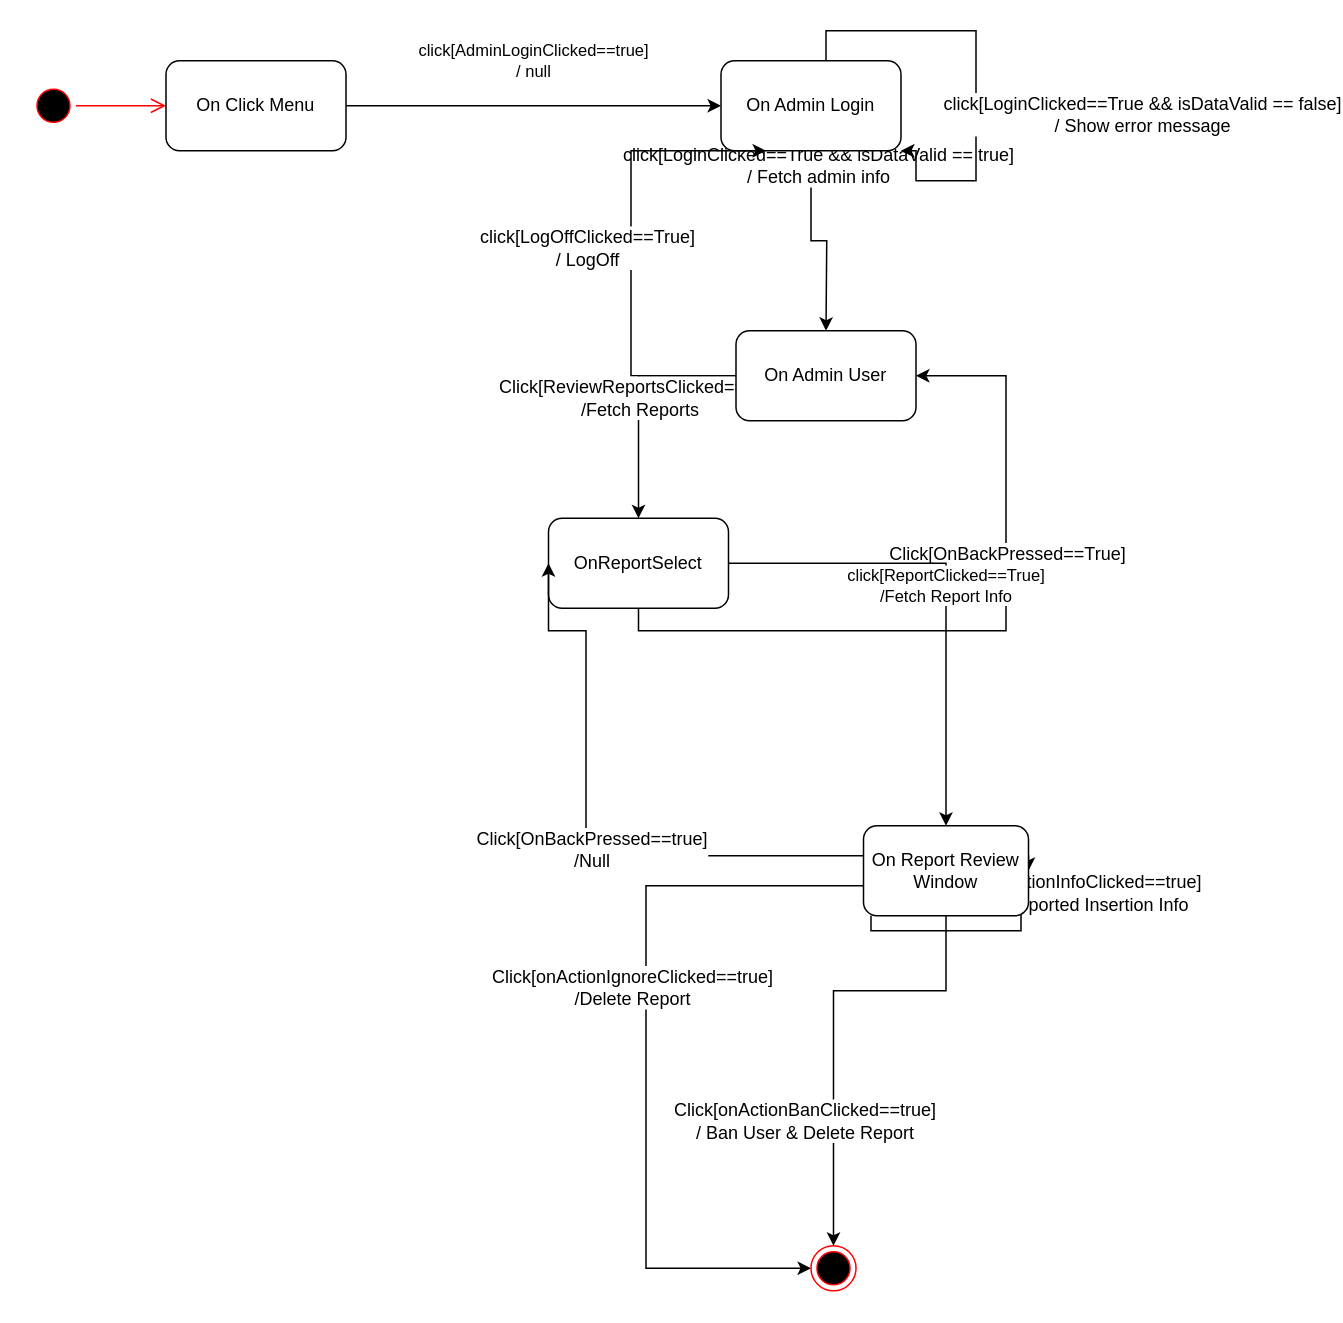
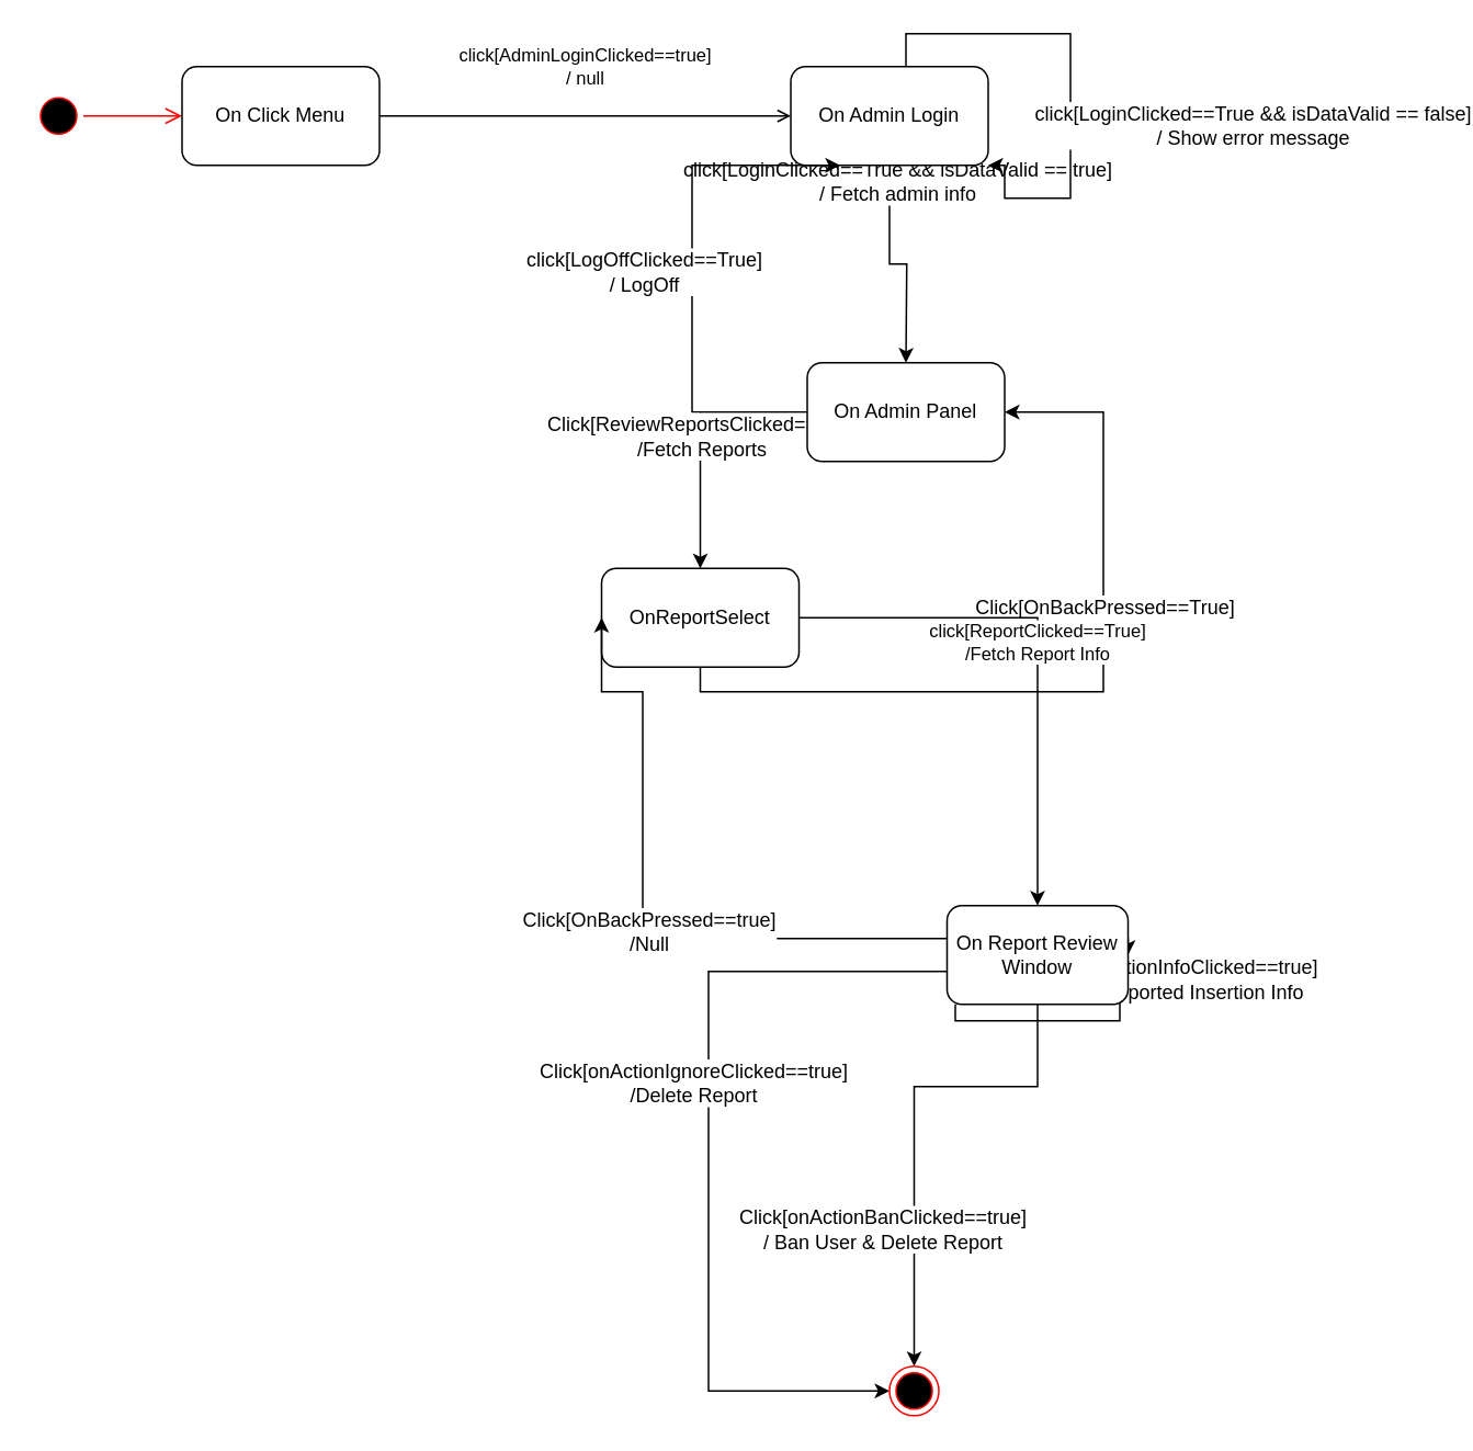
  <mxCell id="0" />
  <mxCell id="1" parent="0" />
  <mxCell id="2" value="" style="ellipse;html=1;shape=startState;fillColor=#000000;strokeColor=#ff0000;" vertex="1" parent="1"><mxGeometry x="20" y="55" width="30" height="30" as="geometry" /></mxCell>
  <mxCell id="3" value="" style="edgeStyle=orthogonalEdgeStyle;html=1;verticalAlign=bottom;endArrow=open;endSize=8;strokeColor=#ff0000;entryX=0;entryY=0.5;entryDx=0;entryDy=0;" edge="1" source="2" parent="1" target="5"><mxGeometry relative="1" as="geometry"><mxPoint x="140" y="70" as="targetPoint" /></mxGeometry></mxCell>
- <mxCell id="4" value="click[AdminLoginClicked==true]&lt;br&gt;/ null" style="edgeStyle=orthogonalEdgeStyle;rounded=0;orthogonalLoop=1;jettySize=auto;html=1;entryX=0;entryY=0.5;entryDx=0;entryDy=0;" edge="1" parent="1" source="5" target="7"><mxGeometry y="30" relative="1" as="geometry"><mxPoint as="offset" /></mxGeometry></mxCell>
+ <mxCell id="4" value="click[AdminLoginClicked==true]&lt;br&gt;/ null" style="edgeStyle=orthogonalEdgeStyle;rounded=0;orthogonalLoop=1;jettySize=auto;html=1;entryX=0;entryY=0.5;entryDx=0;entryDy=0;endArrow=open;" edge="1" parent="1" source="5" target="7"><mxGeometry y="30" relative="1" as="geometry"><mxPoint as="offset" /></mxGeometry></mxCell>
  <mxCell id="5" value="On Click Menu" style="rounded=1;whiteSpace=wrap;html=1;" vertex="1" parent="1"><mxGeometry x="110" y="40" width="120" height="60" as="geometry" /></mxCell>
  <mxCell id="6" value="&lt;span style=&quot;font-size: 12px&quot;&gt;click[LoginClicked==True &amp;amp;&amp;amp; isDataValid == true]&lt;/span&gt;&lt;br style=&quot;font-size: 12px&quot;&gt;&lt;span style=&quot;font-size: 12px&quot;&gt;/ Fetch admin info&lt;/span&gt;" style="edgeStyle=orthogonalEdgeStyle;rounded=0;orthogonalLoop=1;jettySize=auto;html=1;entryX=0.5;entryY=0;entryDx=0;entryDy=0;" edge="1" parent="1" source="7"><mxGeometry y="50" relative="1" as="geometry"><mxPoint x="550" y="220" as="targetPoint" /><mxPoint as="offset" /></mxGeometry></mxCell>
  <mxCell id="7" value="On Admin Login" style="rounded=1;whiteSpace=wrap;html=1;" vertex="1" parent="1"><mxGeometry x="480" y="40" width="120" height="60" as="geometry" /></mxCell>
  <mxCell id="8" style="edgeStyle=orthogonalEdgeStyle;rounded=0;orthogonalLoop=1;jettySize=auto;html=1;entryX=1;entryY=1;entryDx=0;entryDy=0;" edge="1" parent="1" source="7" target="7"><mxGeometry relative="1" as="geometry"><Array as="points"><mxPoint x="550" y="20" /><mxPoint x="650" y="20" /><mxPoint x="650" y="120" /><mxPoint x="610" y="120" /></Array></mxGeometry></mxCell>
  <mxCell id="9" value="click[LoginClicked==True &amp;amp;&amp;amp; isDataValid == false]&lt;br&gt;/ Show error message" style="text;html=1;align=center;verticalAlign=middle;resizable=0;points=[];;labelBackgroundColor=#ffffff;" vertex="1" connectable="0" parent="8"><mxGeometry x="0.021" y="-3" relative="1" as="geometry"><mxPoint x="113" y="27" as="offset" /></mxGeometry></mxCell>
  <mxCell id="10" style="edgeStyle=orthogonalEdgeStyle;rounded=0;orthogonalLoop=1;jettySize=auto;html=1;entryX=0.25;entryY=1;entryDx=0;entryDy=0;" edge="1" parent="1" source="14" target="7"><mxGeometry relative="1" as="geometry"><Array as="points"><mxPoint x="420" y="250" /><mxPoint x="420" y="100" /></Array></mxGeometry></mxCell>
  <mxCell id="11" value="click[LogOffClicked==True]&lt;br&gt;/ LogOff" style="text;html=1;align=center;verticalAlign=middle;resizable=0;points=[];;labelBackgroundColor=#ffffff;" vertex="1" connectable="0" parent="10"><mxGeometry x="-0.231" y="-3" relative="1" as="geometry"><mxPoint x="-33" y="-37" as="offset" /></mxGeometry></mxCell>
  <mxCell id="12" style="edgeStyle=orthogonalEdgeStyle;rounded=0;orthogonalLoop=1;jettySize=auto;html=1;entryX=0.5;entryY=0;entryDx=0;entryDy=0;" edge="1" parent="1" source="14" target="18"><mxGeometry relative="1" as="geometry" /></mxCell>
  <mxCell id="13" value="Click[ReviewReportsClicked==true]&lt;br&gt;/Fetch Reports" style="text;html=1;align=center;verticalAlign=middle;resizable=0;points=[];;labelBackgroundColor=#ffffff;" vertex="1" connectable="0" parent="12"><mxGeometry x="0.246" y="-1" relative="1" as="geometry"><mxPoint x="1" y="-21" as="offset" /></mxGeometry></mxCell>
- <mxCell id="14" value="On Admin User" style="rounded=1;whiteSpace=wrap;html=1;" vertex="1" parent="1"><mxGeometry x="490" y="220" width="120" height="60" as="geometry" /></mxCell>
+ <mxCell id="14" value="On Admin Panel" style="rounded=1;whiteSpace=wrap;html=1;" vertex="1" parent="1"><mxGeometry x="490" y="220" width="120" height="60" as="geometry" /></mxCell>
  <mxCell id="15" style="edgeStyle=orthogonalEdgeStyle;rounded=0;orthogonalLoop=1;jettySize=auto;html=1;entryX=1;entryY=0.5;entryDx=0;entryDy=0;" edge="1" parent="1" source="18" target="14"><mxGeometry relative="1" as="geometry"><Array as="points"><mxPoint x="670" y="420" /><mxPoint x="670" y="250" /></Array></mxGeometry></mxCell>
  <mxCell id="16" value="Click[OnBackPressed==True]&lt;br&gt;/Null" style="text;html=1;align=center;verticalAlign=middle;resizable=0;points=[];;labelBackgroundColor=#ffffff;" vertex="1" connectable="0" parent="15"><mxGeometry x="0.245" relative="1" as="geometry"><mxPoint as="offset" /></mxGeometry></mxCell>
  <mxCell id="17" value="click[ReportClicked==True]&lt;br&gt;/Fetch Report Info" style="edgeStyle=orthogonalEdgeStyle;rounded=0;orthogonalLoop=1;jettySize=auto;html=1;entryX=0.5;entryY=0;entryDx=0;entryDy=0;" edge="1" parent="1" source="18" target="27"><mxGeometry relative="1" as="geometry" /></mxCell>
  <mxCell id="18" value="OnReportSelect" style="rounded=1;whiteSpace=wrap;html=1;" vertex="1" parent="1"><mxGeometry x="365" y="345" width="120" height="60" as="geometry" /></mxCell>
  <mxCell id="19" style="edgeStyle=orthogonalEdgeStyle;rounded=0;orthogonalLoop=1;jettySize=auto;html=1;entryX=1;entryY=0.5;entryDx=0;entryDy=0;" edge="1" parent="1" source="27" target="27"><mxGeometry relative="1" as="geometry"><mxPoint x="550" y="680" as="targetPoint" /><Array as="points"><mxPoint x="580" y="620" /><mxPoint x="680" y="620" /><mxPoint x="680" y="570" /></Array></mxGeometry></mxCell>
  <mxCell id="20" value="Click[InsertionInfoClicked==true]&lt;br&gt;/Load Reported Insertion Info" style="text;html=1;align=center;verticalAlign=middle;resizable=0;points=[];;labelBackgroundColor=#ffffff;" vertex="1" connectable="0" parent="19"><mxGeometry x="0.156" y="2" relative="1" as="geometry"><mxPoint x="42" y="-24" as="offset" /></mxGeometry></mxCell>
  <mxCell id="21" style="edgeStyle=orthogonalEdgeStyle;rounded=0;orthogonalLoop=1;jettySize=auto;html=1;entryX=0;entryY=0.5;entryDx=0;entryDy=0;" edge="1" parent="1" source="27" target="18"><mxGeometry relative="1" as="geometry"><Array as="points"><mxPoint x="390" y="570" /><mxPoint x="390" y="420" /></Array></mxGeometry></mxCell>
  <mxCell id="22" value="Click[OnBackPressed==true]&lt;br&gt;/Null" style="text;html=1;align=center;verticalAlign=middle;resizable=0;points=[];;labelBackgroundColor=#ffffff;" vertex="1" connectable="0" parent="21"><mxGeometry x="-0.103" y="-5" relative="1" as="geometry"><mxPoint as="offset" /></mxGeometry></mxCell>
  <mxCell id="23" style="edgeStyle=orthogonalEdgeStyle;rounded=0;orthogonalLoop=1;jettySize=auto;html=1;entryX=0;entryY=0.5;entryDx=0;entryDy=0;" edge="1" parent="1" source="27" target="28"><mxGeometry relative="1" as="geometry"><mxPoint x="430" y="680" as="targetPoint" /><Array as="points"><mxPoint x="430" y="590" /><mxPoint x="430" y="845" /></Array></mxGeometry></mxCell>
  <mxCell id="24" value="Click[onActionIgnoreClicked==true]&lt;br&gt;/Delete Report" style="text;html=1;align=center;verticalAlign=middle;resizable=0;points=[];;labelBackgroundColor=#ffffff;" vertex="1" connectable="0" parent="23"><mxGeometry x="0.122" y="2" relative="1" as="geometry"><mxPoint x="-12" y="-74" as="offset" /></mxGeometry></mxCell>
  <mxCell id="25" style="edgeStyle=orthogonalEdgeStyle;rounded=0;orthogonalLoop=1;jettySize=auto;html=1;" edge="1" parent="1" source="27"><mxGeometry relative="1" as="geometry"><mxPoint x="555" y="830" as="targetPoint" /><Array as="points"><mxPoint x="555" y="660" /></Array></mxGeometry></mxCell>
  <mxCell id="26" value="Click[onActionBanClicked==true]&lt;br&gt;/ Ban User &amp;amp; Delete Report" style="text;html=1;align=center;verticalAlign=middle;resizable=0;points=[];;labelBackgroundColor=#ffffff;" vertex="1" connectable="0" parent="25"><mxGeometry x="0.094" relative="1" as="geometry"><mxPoint x="-20" y="50" as="offset" /></mxGeometry></mxCell>
  <mxCell id="27" value="On Report Review Window" style="rounded=1;whiteSpace=wrap;html=1;" vertex="1" parent="1"><mxGeometry x="575" y="550" width="110" height="60" as="geometry" /></mxCell>
  <mxCell id="28" value="" style="ellipse;html=1;shape=endState;fillColor=#000000;strokeColor=#ff0000;" vertex="1" parent="1"><mxGeometry x="540" y="830" width="30" height="30" as="geometry" /></mxCell>
